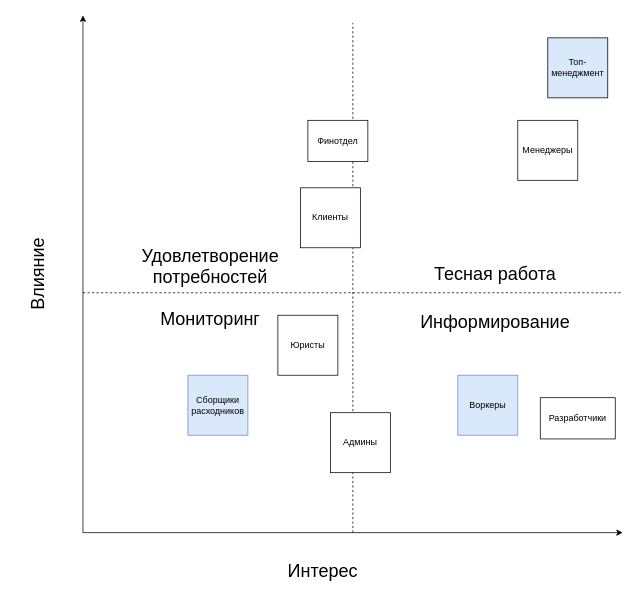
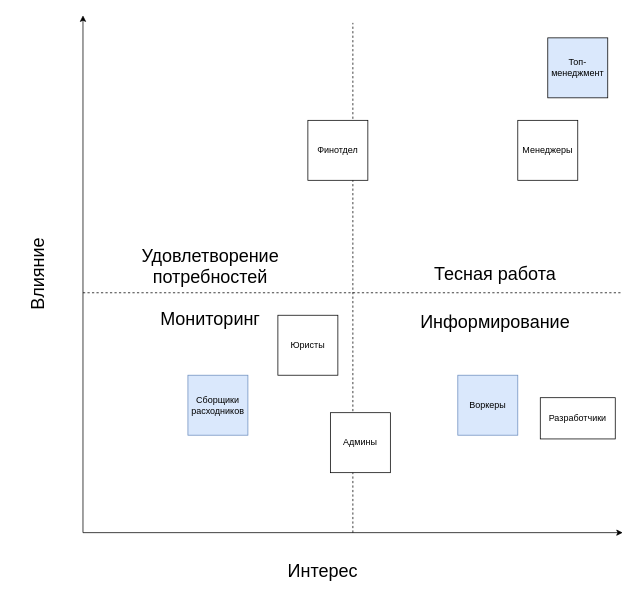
  <mxCell id="0" />
  <mxCell id="1" parent="0" />
  <mxCell id="2" value="" style="endArrow=none;dashed=1;html=1;rounded=0;" edge="1" parent="1"><mxGeometry width="50" height="50" relative="1" as="geometry"><mxPoint x="470" y="710" as="sourcePoint" /><mxPoint x="470" y="30" as="targetPoint" /></mxGeometry></mxCell>
  <mxCell id="3" value="" style="endArrow=none;dashed=1;html=1;rounded=0;" edge="1" parent="1"><mxGeometry width="50" height="50" relative="1" as="geometry"><mxPoint x="110" y="390" as="sourcePoint" /><mxPoint x="830" y="390" as="targetPoint" /></mxGeometry></mxCell>
  <mxCell id="4" value="" style="endArrow=classic;html=1;rounded=0;" edge="1" parent="1"><mxGeometry width="50" height="50" relative="1" as="geometry"><mxPoint x="110" y="710" as="sourcePoint" /><mxPoint x="110" y="20" as="targetPoint" /></mxGeometry></mxCell>
  <mxCell id="5" value="" style="endArrow=classic;html=1;rounded=0;" edge="1" parent="1"><mxGeometry width="50" height="50" relative="1" as="geometry"><mxPoint x="110" y="710" as="sourcePoint" /><mxPoint x="830" y="710" as="targetPoint" /></mxGeometry></mxCell>
  <mxCell id="6" value="Влияние" style="text;html=1;strokeColor=none;fillColor=none;align=center;verticalAlign=middle;whiteSpace=wrap;rounded=0;fontSize=24;rotation=-90;" vertex="1" parent="1"><mxGeometry x="20" y="350" width="60" height="30" as="geometry" /></mxCell>
  <mxCell id="7" value="Интерес" style="text;html=1;strokeColor=none;fillColor=none;align=center;verticalAlign=middle;whiteSpace=wrap;rounded=0;fontSize=24;rotation=0;" vertex="1" parent="1"><mxGeometry x="400" y="747" width="60" height="30" as="geometry" /></mxCell>
  <mxCell id="8" value="Тесная работа" style="text;html=1;strokeColor=none;fillColor=none;align=center;verticalAlign=middle;whiteSpace=wrap;rounded=0;fontSize=24;rotation=0;" vertex="1" parent="1"><mxGeometry x="570" y="350" width="180" height="30" as="geometry" /></mxCell>
  <mxCell id="9" value="Удовлетворение потребностей" style="text;html=1;strokeColor=none;fillColor=none;align=center;verticalAlign=middle;whiteSpace=wrap;rounded=0;fontSize=24;rotation=0;" vertex="1" parent="1"><mxGeometry x="190" y="340" width="180" height="30" as="geometry" /></mxCell>
  <mxCell id="10" value="Информирование" style="text;html=1;strokeColor=none;fillColor=none;align=center;verticalAlign=middle;whiteSpace=wrap;rounded=0;fontSize=24;rotation=0;" vertex="1" parent="1"><mxGeometry x="570" y="415" width="180" height="30" as="geometry" /></mxCell>
  <mxCell id="11" value="Мониторинг" style="text;html=1;strokeColor=none;fillColor=none;align=center;verticalAlign=middle;whiteSpace=wrap;rounded=0;fontSize=24;rotation=0;" vertex="1" parent="1"><mxGeometry x="190" y="410" width="180" height="30" as="geometry" /></mxCell>
  <mxCell id="12" value="Топ-менеджмент" style="whiteSpace=wrap;html=1;aspect=fixed;fillColor=#dae8fc;" vertex="1" parent="1"><mxGeometry x="730" y="50" width="80" height="80" as="geometry" /></mxCell>
  <mxCell id="13" value="Менеджеры" style="whiteSpace=wrap;html=1;aspect=fixed;" vertex="1" parent="1"><mxGeometry x="690" y="160" width="80" height="80" as="geometry" /></mxCell>
- <mxCell id="14" value="Финотдел" style="whiteSpace=wrap;html=1;aspect=fixed;" vertex="1" parent="1"><mxGeometry x="410" y="160" width="80" height="55" as="geometry" /></mxCell>
+ <mxCell id="14" value="Финотдел" style="whiteSpace=wrap;html=1;aspect=fixed;" vertex="1" parent="1"><mxGeometry x="410" y="160" width="80" height="80" as="geometry" /></mxCell>
  <mxCell id="15" value="Разработчики" style="whiteSpace=wrap;html=1;aspect=fixed;" vertex="1" parent="1"><mxGeometry x="720" y="530" width="100" height="55" as="geometry" /></mxCell>
  <mxCell id="16" value="Админы" style="whiteSpace=wrap;html=1;aspect=fixed;" vertex="1" parent="1"><mxGeometry x="440" y="550" width="80" height="80" as="geometry" /></mxCell>
  <mxCell id="17" value="Юристы" style="whiteSpace=wrap;html=1;aspect=fixed;" vertex="1" parent="1"><mxGeometry x="370" y="420" width="80" height="80" as="geometry" /></mxCell>
- <mxCell id="18" value="Клиенты" style="whiteSpace=wrap;html=1;aspect=fixed;" vertex="1" parent="1"><mxGeometry x="400" y="250" width="80" height="80" as="geometry" /></mxCell>
  <mxCell id="19" value="Воркеры" style="whiteSpace=wrap;html=1;aspect=fixed;fillColor=#dae8fc;strokeColor=#6c8ebf;" vertex="1" parent="1"><mxGeometry x="610" y="500" width="80" height="80" as="geometry" /></mxCell>
  <mxCell id="20" value="Сборщики расходников" style="whiteSpace=wrap;html=1;aspect=fixed;fillColor=#dae8fc;strokeColor=#6c8ebf;" vertex="1" parent="1"><mxGeometry x="250" y="500" width="80" height="80" as="geometry" /></mxCell>
